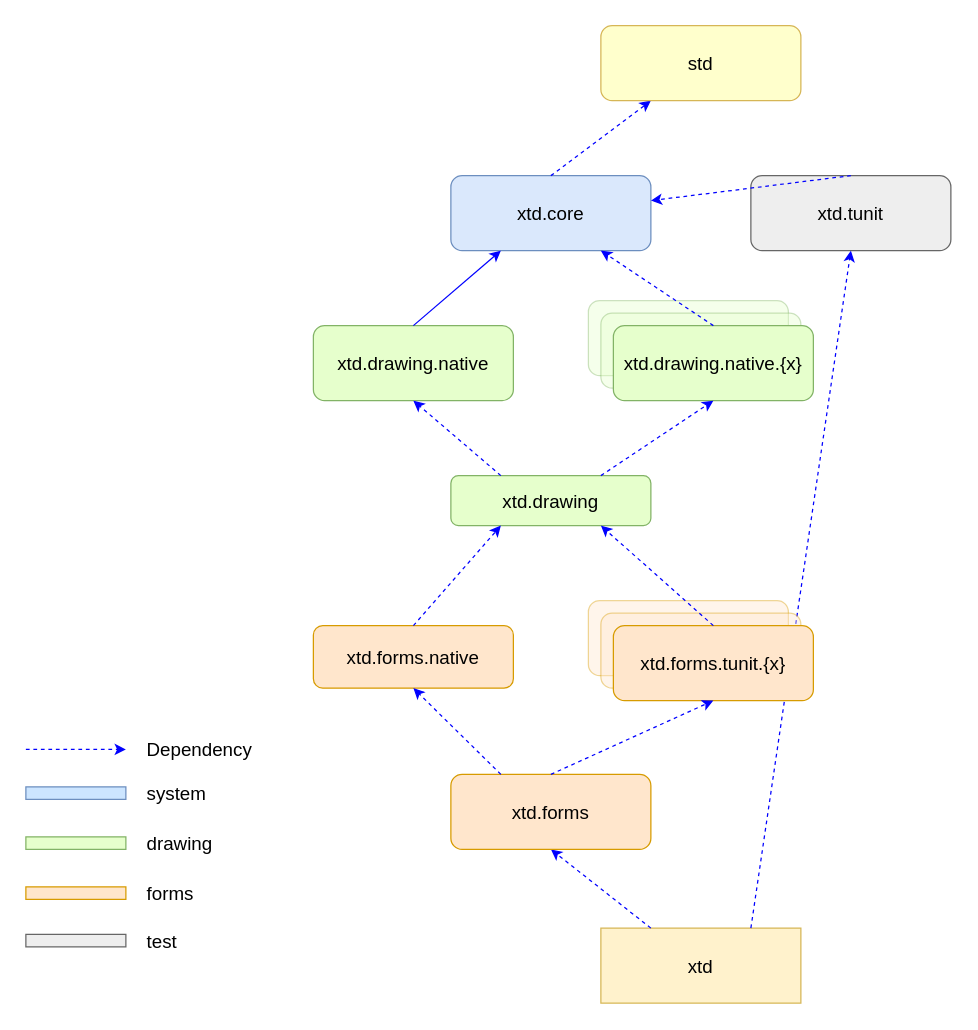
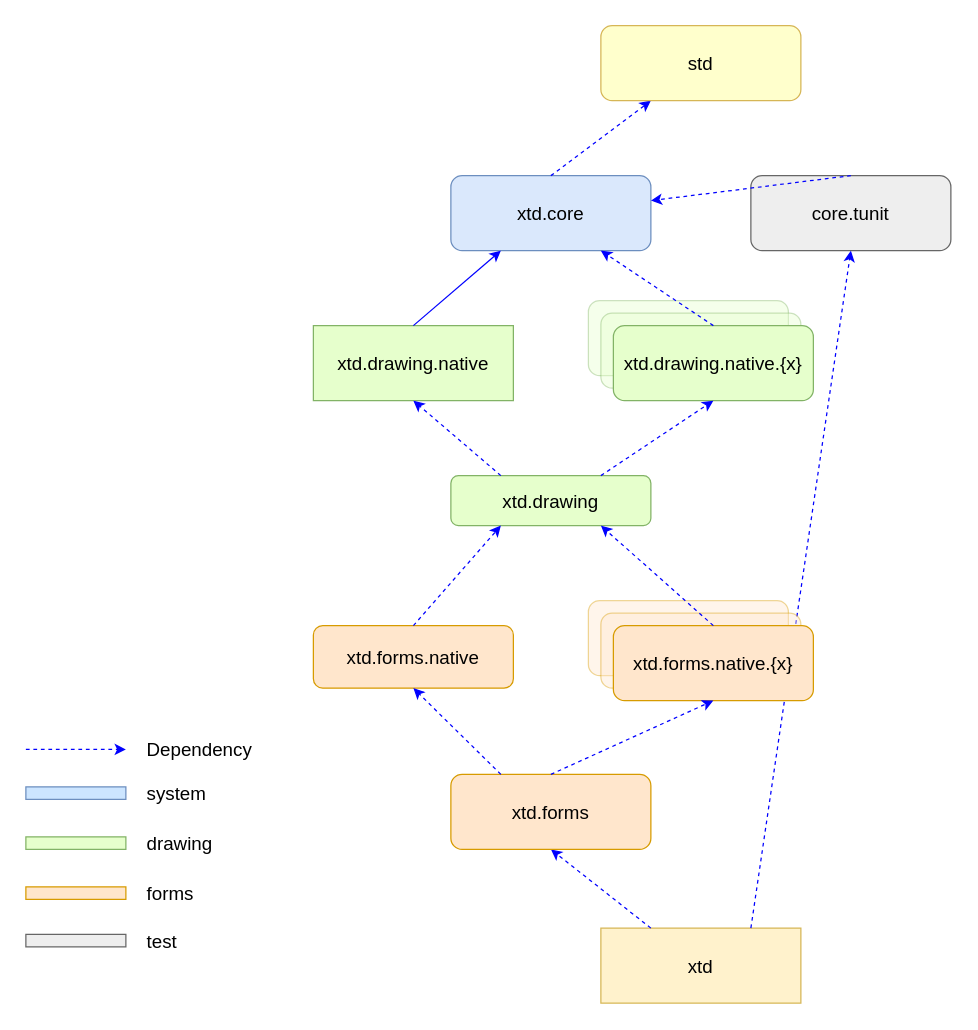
  <mxCell id="0" />
  <mxCell id="1" parent="0" />
  <mxCell id="2" value="xtd.core" style="rounded=1;whiteSpace=wrap;html=1;fillColor=#dae8fc;strokeColor=#6c8ebf;fontSize=15;" parent="1" vertex="1"><mxGeometry x="360" y="140" width="160" height="60" as="geometry" /></mxCell>
  <mxCell id="3" value="" style="rounded=1;whiteSpace=wrap;html=1;fillColor=#FFE6CC;strokeColor=#d79b00;fontSize=15;opacity=40;" parent="1" vertex="1"><mxGeometry x="470" y="480" width="160" height="60" as="geometry" /></mxCell>
  <mxCell id="4" value="" style="endArrow=classic;dashed=1;html=1;entryX=0.25;entryY=1;exitX=0.5;exitY=0;startArrow=none;startFill=0;endFill=1;fontSize=15;entryDx=0;entryDy=0;exitDx=0;exitDy=0;strokeColor=#0000FF;" parent="1" source="2" target="19" edge="1"><mxGeometry width="50" height="50" relative="1" as="geometry"><mxPoint x="520" y="-20" as="sourcePoint" /><mxPoint x="800" y="80" as="targetPoint" /></mxGeometry></mxCell>
  <mxCell id="5" value="" style="endArrow=classic;dashed=1;html=1;endFill=1;fontSize=15;strokeColor=#0000FF;" parent="1" edge="1"><mxGeometry width="50" height="50" relative="1" as="geometry"><mxPoint x="20" y="599" as="sourcePoint" /><mxPoint x="100" y="599" as="targetPoint" /></mxGeometry></mxCell>
  <mxCell id="6" value="Dependency" style="text;html=1;strokeColor=none;fillColor=none;align=left;verticalAlign=middle;whiteSpace=wrap;fontSize=15;" parent="1" vertex="1"><mxGeometry x="115" y="589" width="120" height="20" as="geometry" /></mxCell>
  <mxCell id="7" value="" style="rounded=0;whiteSpace=wrap;html=1;fillColor=#CCE5FF;strokeColor=#6c8ebf;fontSize=15;" parent="1" vertex="1"><mxGeometry x="20" y="629" width="80" height="10" as="geometry" /></mxCell>
  <mxCell id="8" value="system" style="text;html=1;strokeColor=none;fillColor=none;align=left;verticalAlign=middle;whiteSpace=wrap;fontSize=15;" parent="1" vertex="1"><mxGeometry x="115" y="624" width="120" height="20" as="geometry" /></mxCell>
  <mxCell id="9" value="" style="rounded=0;whiteSpace=wrap;html=1;fillColor=#E6FFCC;strokeColor=#82b366;fontSize=15;" parent="1" vertex="1"><mxGeometry x="20" y="669" width="80" height="10" as="geometry" /></mxCell>
  <mxCell id="10" value="drawing" style="text;html=1;strokeColor=none;fillColor=none;align=left;verticalAlign=middle;whiteSpace=wrap;fontSize=15;" parent="1" vertex="1"><mxGeometry x="115" y="664" width="120" height="20" as="geometry" /></mxCell>
  <mxCell id="11" value="" style="rounded=0;whiteSpace=wrap;html=1;fillColor=#FFE6CC;strokeColor=#d79b00;fontSize=15;" parent="1" vertex="1"><mxGeometry x="20" y="709" width="80" height="10" as="geometry" /></mxCell>
  <mxCell id="12" value="forms" style="text;html=1;strokeColor=none;fillColor=none;align=left;verticalAlign=middle;whiteSpace=wrap;fontSize=15;" parent="1" vertex="1"><mxGeometry x="115" y="704" width="120" height="20" as="geometry" /></mxCell>
- <mxCell id="13" value="xtd.tunit" style="rounded=1;whiteSpace=wrap;html=1;fillColor=#EEEEEE;strokeColor=#666666;fontSize=15;" parent="1" vertex="1"><mxGeometry x="600" y="140" width="160" height="60" as="geometry" /></mxCell>
+ <mxCell id="13" value="core.tunit" style="rounded=1;whiteSpace=wrap;html=1;fillColor=#EEEEEE;strokeColor=#666666;fontSize=15;" parent="1" vertex="1"><mxGeometry x="600" y="140" width="160" height="60" as="geometry" /></mxCell>
  <mxCell id="14" value="" style="rounded=1;whiteSpace=wrap;html=1;fontSize=15;fillColor=#E6FFCC;strokeColor=#82B366;opacity=40;" parent="1" vertex="1"><mxGeometry x="470" y="240" width="160" height="60" as="geometry" /></mxCell>
  <mxCell id="15" value="&lt;span&gt;xtd&lt;/span&gt;" style="whiteSpace=wrap;html=1;strokeColor=#d6b656;fontSize=15;fillColor=#fff2cc;rounded=0;" parent="1" vertex="1"><mxGeometry x="480" y="742" width="160" height="60" as="geometry" /></mxCell>
  <mxCell id="16" value="" style="endArrow=classic;dashed=1;html=1;exitX=0.5;exitY=0;endFill=1;fontSize=15;exitDx=0;exitDy=0;strokeColor=#0000FF;" parent="1" source="13" target="2" edge="1"><mxGeometry width="50" height="50" relative="1" as="geometry"><mxPoint x="300" y="374" as="sourcePoint" /><mxPoint x="980" y="160" as="targetPoint" /></mxGeometry></mxCell>
  <mxCell id="17" value="" style="endArrow=classic;dashed=1;html=1;entryX=0.5;entryY=1;exitX=0.25;exitY=0;endFill=1;fontSize=15;entryDx=0;entryDy=0;exitDx=0;exitDy=0;strokeColor=#0000FF;" parent="1" source="15" target="23" edge="1"><mxGeometry width="50" height="50" relative="1" as="geometry"><mxPoint x="310" y="384" as="sourcePoint" /><mxPoint x="310" y="330" as="targetPoint" /></mxGeometry></mxCell>
  <mxCell id="18" value="" style="endArrow=classic;dashed=1;html=1;entryX=0.5;entryY=1;endFill=1;fontSize=15;entryDx=0;entryDy=0;exitX=0.75;exitY=0;exitDx=0;exitDy=0;strokeColor=#0000FF;" parent="1" source="15" target="13" edge="1"><mxGeometry width="50" height="50" relative="1" as="geometry"><mxPoint x="830" y="780" as="sourcePoint" /><mxPoint x="320" y="340" as="targetPoint" /></mxGeometry></mxCell>
  <mxCell id="19" value="&lt;span&gt;std&lt;/span&gt;" style="rounded=1;whiteSpace=wrap;html=1;strokeColor=#d6b656;fontSize=15;fillColor=#FFFFCC;" parent="1" vertex="1"><mxGeometry x="480" y="20" width="160" height="60" as="geometry" /></mxCell>
  <mxCell id="20" value="" style="rounded=0;whiteSpace=wrap;html=1;fillColor=#EEEEEE;strokeColor=#666666;fontSize=15;" parent="1" vertex="1"><mxGeometry x="20" y="747" width="80" height="10" as="geometry" /></mxCell>
  <mxCell id="21" value="test" style="text;html=1;strokeColor=none;fillColor=none;align=left;verticalAlign=middle;whiteSpace=wrap;fontSize=15;" parent="1" vertex="1"><mxGeometry x="115" y="742" width="120" height="20" as="geometry" /></mxCell>
  <mxCell id="22" value="xtd.forms.native" style="rounded=1;whiteSpace=wrap;html=1;fillColor=#FFE6CC;strokeColor=#d79b00;fontSize=15;" parent="1" vertex="1"><mxGeometry x="250" y="500" width="160" height="50" as="geometry" /></mxCell>
  <mxCell id="23" value="xtd.forms" style="rounded=1;whiteSpace=wrap;html=1;fillColor=#FFE6CC;strokeColor=#d79b00;fontSize=15;" parent="1" vertex="1"><mxGeometry x="360" y="619" width="160" height="60" as="geometry" /></mxCell>
  <mxCell id="24" value="" style="rounded=1;whiteSpace=wrap;html=1;fillColor=#FFE6CC;strokeColor=#d79b00;fontSize=15;opacity=40;" parent="1" vertex="1"><mxGeometry x="480" y="490" width="160" height="60" as="geometry" /></mxCell>
- <mxCell id="25" value="xtd.forms.tunit.{x}" style="rounded=1;whiteSpace=wrap;html=1;fillColor=#FFE6CC;strokeColor=#d79b00;fontSize=15;" parent="1" vertex="1"><mxGeometry x="490" y="500" width="160" height="60" as="geometry" /></mxCell>
+ <mxCell id="25" value="xtd.forms.native.{x}" style="rounded=1;whiteSpace=wrap;html=1;fillColor=#FFE6CC;strokeColor=#d79b00;fontSize=15;" parent="1" vertex="1"><mxGeometry x="490" y="500" width="160" height="60" as="geometry" /></mxCell>
  <mxCell id="26" value="" style="endArrow=classic;dashed=1;html=1;entryX=0.5;entryY=1;exitX=0.5;exitY=0;endFill=1;fontSize=15;entryDx=0;entryDy=0;exitDx=0;exitDy=0;strokeColor=#0000FF;" parent="1" source="23" target="25" edge="1"><mxGeometry width="50" height="50" relative="1" as="geometry"><mxPoint x="590" y="520" as="sourcePoint" /><mxPoint x="590" y="460" as="targetPoint" /></mxGeometry></mxCell>
  <mxCell id="27" value="" style="endArrow=classic;dashed=1;html=1;entryX=0.5;entryY=1;exitX=0.25;exitY=0;endFill=1;fontSize=15;entryDx=0;entryDy=0;exitDx=0;exitDy=0;strokeColor=#0000FF;" parent="1" source="23" target="22" edge="1"><mxGeometry width="50" height="50" relative="1" as="geometry"><mxPoint x="600" y="530" as="sourcePoint" /><mxPoint x="600" y="470" as="targetPoint" /></mxGeometry></mxCell>
  <mxCell id="28" value="xtd.drawing" style="rounded=1;whiteSpace=wrap;html=1;fontSize=15;fillColor=#E6FFCC;strokeColor=#82B366;" parent="1" vertex="1"><mxGeometry x="360" y="380" width="160" height="40" as="geometry" /></mxCell>
- <mxCell id="29" value="xtd.drawing.native" style="rounded=1;whiteSpace=wrap;html=1;fontSize=15;fillColor=#E6FFCC;strokeColor=#82B366;" parent="1" vertex="1"><mxGeometry x="250" y="260" width="160" height="60" as="geometry" /></mxCell>
+ <mxCell id="29" value="xtd.drawing.native" style="whiteSpace=wrap;html=1;fontSize=15;fillColor=#E6FFCC;strokeColor=#82B366;rounded=0;" parent="1" vertex="1"><mxGeometry x="250" y="260" width="160" height="60" as="geometry" /></mxCell>
  <mxCell id="30" value="" style="endArrow=classic;dashed=0;html=1;entryX=0.25;entryY=1;exitX=0.5;exitY=0;endFill=1;fontSize=15;entryDx=0;entryDy=0;exitDx=0;exitDy=0;strokeColor=#0000FF;" parent="1" source="29" target="2" edge="1"><mxGeometry width="50" height="50" relative="1" as="geometry"><mxPoint x="580" y="270" as="sourcePoint" /><mxPoint x="780" y="210" as="targetPoint" /></mxGeometry></mxCell>
  <mxCell id="31" value="" style="rounded=1;whiteSpace=wrap;html=1;fontSize=15;fillColor=#E6FFCC;strokeColor=#82B366;opacity=40;" parent="1" vertex="1"><mxGeometry x="480" y="250" width="160" height="60" as="geometry" /></mxCell>
  <mxCell id="32" value="xtd.drawing.native.{x}" style="rounded=1;whiteSpace=wrap;html=1;fontSize=15;fillColor=#E6FFCC;strokeColor=#82B366;" parent="1" vertex="1"><mxGeometry x="490" y="260" width="160" height="60" as="geometry" /></mxCell>
  <mxCell id="33" value="" style="endArrow=classic;dashed=1;html=1;entryX=0.75;entryY=1;exitX=0.5;exitY=0;endFill=1;fontSize=15;entryDx=0;entryDy=0;exitDx=0;exitDy=0;strokeColor=#0000FF;" parent="1" source="32" target="2" edge="1"><mxGeometry width="50" height="50" relative="1" as="geometry"><mxPoint x="600" y="170" as="sourcePoint" /><mxPoint x="530" y="110" as="targetPoint" /></mxGeometry></mxCell>
  <mxCell id="34" value="" style="endArrow=classic;dashed=1;html=1;exitX=0.5;exitY=0;endFill=1;fontSize=15;exitDx=0;exitDy=0;entryX=0.25;entryY=1;entryDx=0;entryDy=0;strokeColor=#0000FF;" parent="1" source="22" target="28" edge="1"><mxGeometry width="50" height="50" relative="1" as="geometry"><mxPoint x="580" y="390" as="sourcePoint" /><mxPoint x="170" y="300" as="targetPoint" /></mxGeometry></mxCell>
  <mxCell id="35" value="" style="endArrow=classic;dashed=1;html=1;exitX=0.5;exitY=0;endFill=1;fontSize=15;exitDx=0;exitDy=0;entryX=0.75;entryY=1;entryDx=0;entryDy=0;strokeColor=#0000FF;" parent="1" source="25" target="28" edge="1"><mxGeometry width="50" height="50" relative="1" as="geometry"><mxPoint x="590" y="160" as="sourcePoint" /><mxPoint x="570" y="440" as="targetPoint" /></mxGeometry></mxCell>
  <mxCell id="36" value="" style="endArrow=classic;dashed=1;html=1;endFill=1;fontSize=15;entryX=0.5;entryY=1;entryDx=0;entryDy=0;exitX=0.75;exitY=0;exitDx=0;exitDy=0;strokeColor=#0000FF;" parent="1" source="28" target="32" edge="1"><mxGeometry width="50" height="50" relative="1" as="geometry"><mxPoint x="620" y="330" as="sourcePoint" /><mxPoint x="580" y="450" as="targetPoint" /></mxGeometry></mxCell>
  <mxCell id="37" value="" style="endArrow=classic;dashed=1;html=1;endFill=1;fontSize=15;entryX=0.5;entryY=1;entryDx=0;entryDy=0;exitX=0.25;exitY=0;exitDx=0;exitDy=0;strokeColor=#0000FF;" parent="1" source="28" target="29" edge="1"><mxGeometry width="50" height="50" relative="1" as="geometry"><mxPoint x="490" y="380" as="sourcePoint" /><mxPoint x="580" y="330" as="targetPoint" /></mxGeometry></mxCell>
